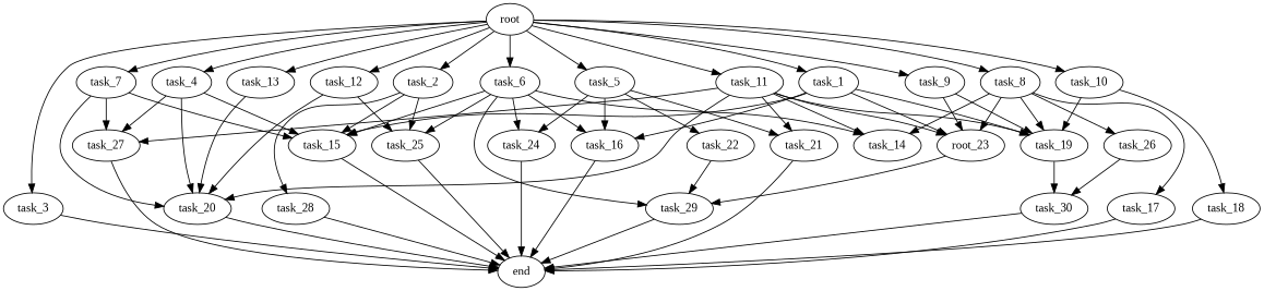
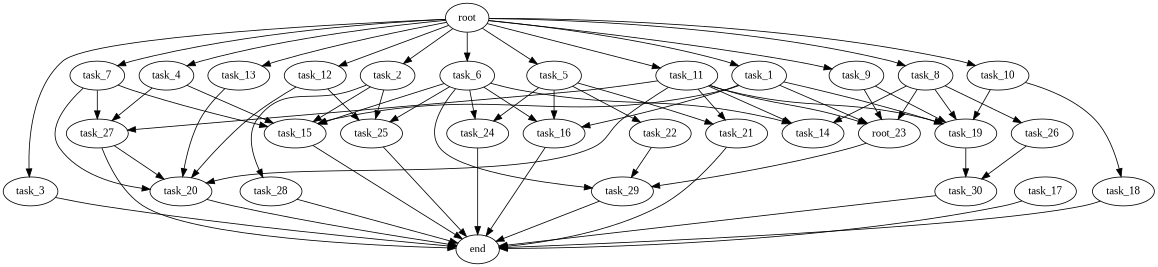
  digraph {
    fontname="Liberation Serif"
    node [fontname="Liberation Serif"]
    edge [fontname="Liberation Serif"]
    root
    task_1
    task_2
    task_3
    task_4
    task_5
    task_6
    task_7
    task_8
    task_9
    task_10
    task_11
    task_12
    task_13
    task_15
    task_16
    task_19
    n18 [label=root_23]
    task_25
    task_28
    end
    task_20
    task_27
    task_21
    task_22
    task_24
    task_14
    task_29
    task_17
    task_26
    task_18
    task_30
    root -> task_1
    root -> task_2
    root -> task_3
    root -> task_4
    root -> task_5
    root -> task_6
    root -> task_7
    root -> task_8
    root -> task_9
    root -> task_10
    root -> task_11
    root -> task_12
    root -> task_13
    task_1 -> task_15
    task_1 -> task_16
    task_1 -> task_19
    task_1 -> n18
    task_2 -> task_15
    task_2 -> task_25
    task_2 -> task_28
    task_3 -> end
    task_4 -> task_15
-   task_4 -> task_20
+   task_27 -> task_20
    task_4 -> task_27
    task_5 -> task_16
    task_5 -> task_21
    task_5 -> task_22
    task_5 -> task_24
    task_6 -> task_15
    task_6 -> task_16
    task_6 -> task_25
    task_6 -> task_24
    task_6 -> task_14
    task_6 -> task_29
    task_7 -> task_15
    task_7 -> task_20
    task_7 -> task_27
    task_8 -> task_19
    task_8 -> n18
    task_8 -> task_14
-   task_8 -> task_17
    task_8 -> task_26
    task_9 -> task_19
    task_9 -> n18
    task_10 -> task_19
    task_10 -> task_18
    task_11 -> task_19
    task_11 -> n18
    task_11 -> task_20
    task_11 -> task_27
    task_11 -> task_21
    task_11 -> task_14
    task_12 -> task_25
    task_12 -> task_20
    task_13 -> task_20
    task_15 -> end
    task_16 -> end
    task_19 -> task_30
    n18 -> task_29
    task_25 -> end
    task_28 -> end
    task_20 -> end
    task_27 -> end
    task_21 -> end
    task_22 -> task_29
    task_24 -> end
    task_29 -> end
    task_17 -> end
    task_26 -> task_30
    task_18 -> end
    task_30 -> end
  }
